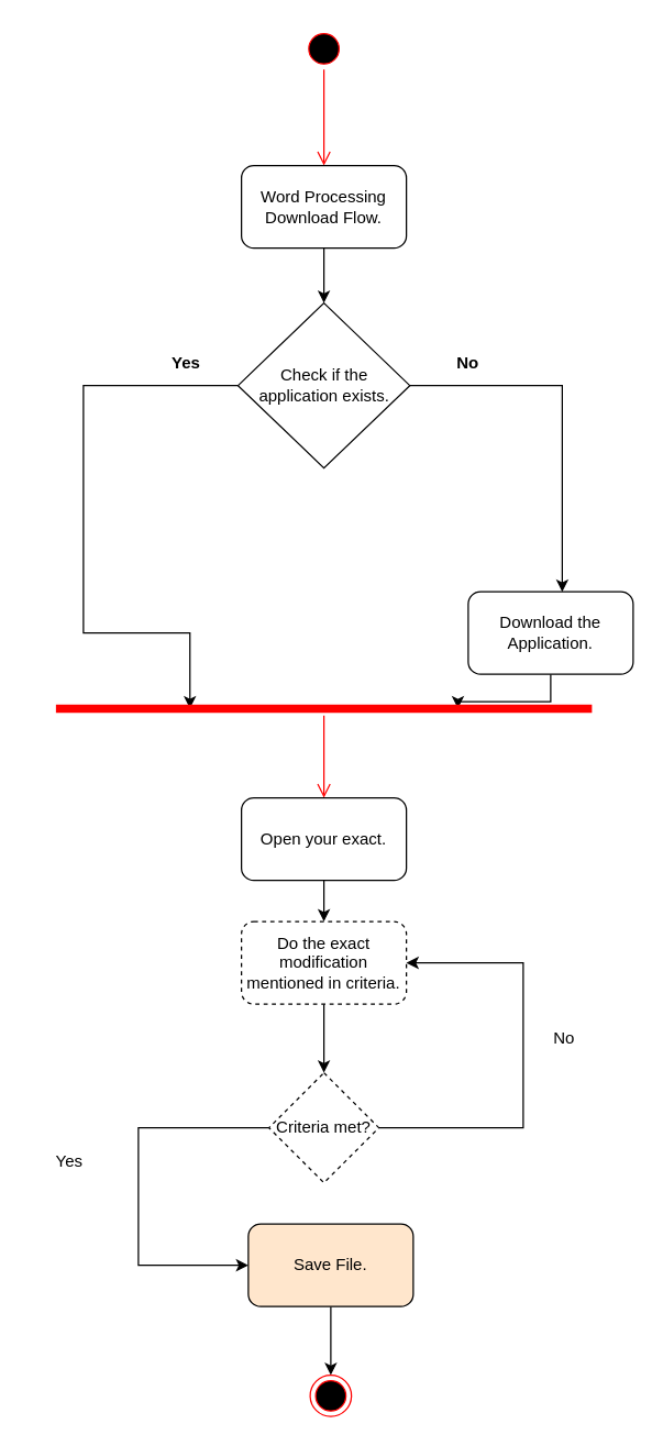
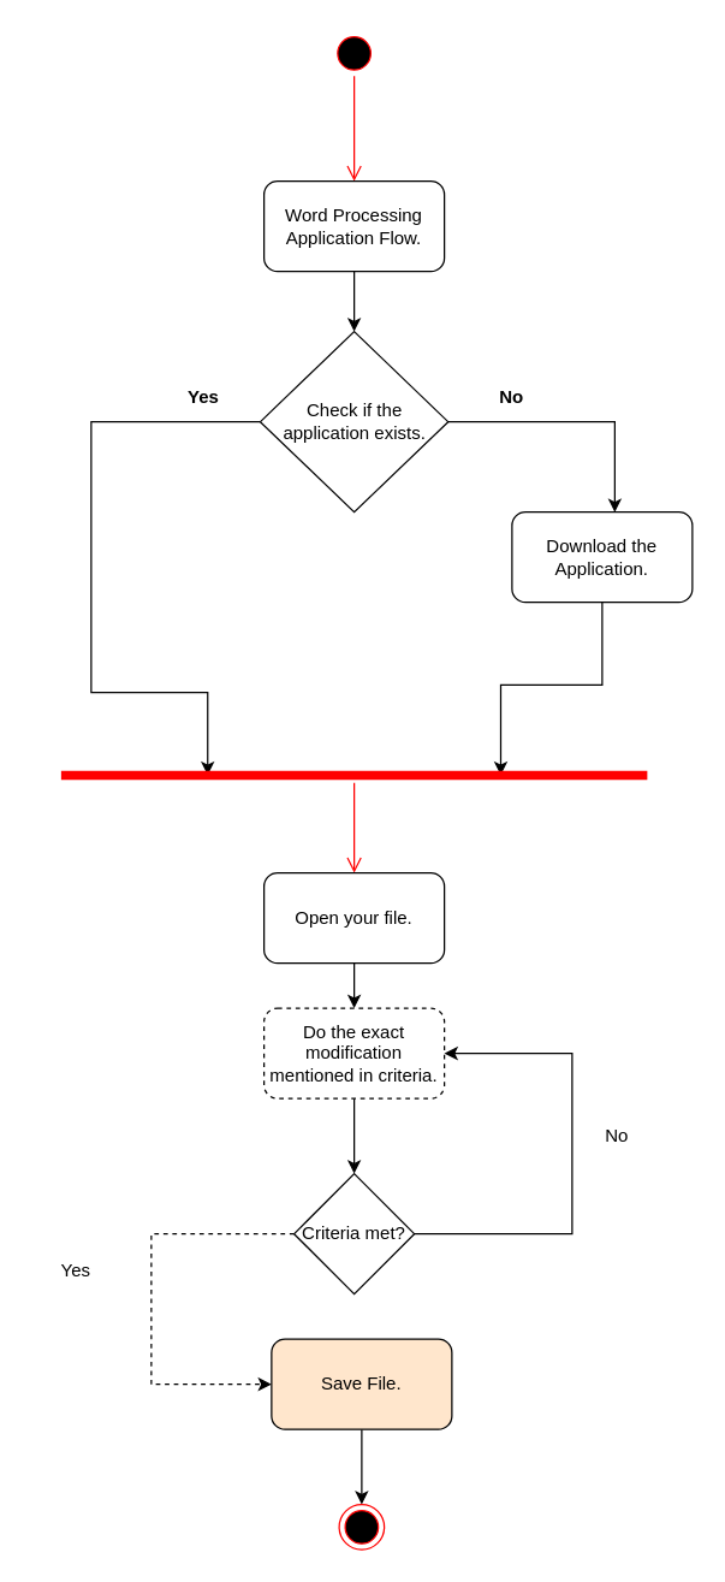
  <mxCell id="0" />
  <mxCell id="1" parent="0" />
  <mxCell id="2" value="" style="ellipse;html=1;shape=startState;fillColor=#000000;strokeColor=#ff0000;" parent="1" vertex="1"><mxGeometry x="220" y="20" width="30" height="30" as="geometry" /></mxCell>
  <mxCell id="3" value="" style="edgeStyle=orthogonalEdgeStyle;html=1;verticalAlign=bottom;endArrow=open;endSize=8;strokeColor=#ff0000;rounded=0;entryX=0.5;entryY=0;entryDx=0;entryDy=0;" parent="1" source="2" target="5" edge="1"><mxGeometry relative="1" as="geometry"><mxPoint x="235" y="110" as="targetPoint" /></mxGeometry></mxCell>
  <mxCell id="4" value="" style="edgeStyle=orthogonalEdgeStyle;rounded=0;orthogonalLoop=1;jettySize=auto;html=1;" parent="1" source="5" target="8" edge="1"><mxGeometry relative="1" as="geometry" /></mxCell>
- <mxCell id="5" value="Word Processing Download Flow." style="rounded=1;whiteSpace=wrap;html=1;" parent="1" vertex="1"><mxGeometry x="175" y="120" width="120" height="60" as="geometry" /></mxCell>
+ <mxCell id="5" value="Word Processing Application Flow." style="rounded=1;whiteSpace=wrap;html=1;" parent="1" vertex="1"><mxGeometry x="175" y="120" width="120" height="60" as="geometry" /></mxCell>
  <mxCell id="6" style="edgeStyle=orthogonalEdgeStyle;rounded=0;orthogonalLoop=1;jettySize=auto;html=1;exitX=1;exitY=0.5;exitDx=0;exitDy=0;entryX=0.57;entryY=0.003;entryDx=0;entryDy=0;entryPerimeter=0;" parent="1" source="8" target="10" edge="1"><mxGeometry relative="1" as="geometry" /></mxCell>
  <mxCell id="7" style="edgeStyle=orthogonalEdgeStyle;rounded=0;orthogonalLoop=1;jettySize=auto;html=1;exitX=0;exitY=0.5;exitDx=0;exitDy=0;entryX=0.25;entryY=0.5;entryDx=0;entryDy=0;entryPerimeter=0;" parent="1" source="8" target="11" edge="1"><mxGeometry relative="1" as="geometry"><Array as="points"><mxPoint x="60" y="280" /><mxPoint x="60" y="460" /><mxPoint x="138" y="460" /></Array></mxGeometry></mxCell>
  <mxCell id="8" value="Check if the application exists." style="rhombus;whiteSpace=wrap;html=1;" parent="1" vertex="1"><mxGeometry x="172.5" y="220" width="125" height="120" as="geometry" /></mxCell>
  <mxCell id="9" style="edgeStyle=orthogonalEdgeStyle;rounded=0;orthogonalLoop=1;jettySize=auto;html=1;exitX=0.5;exitY=1;exitDx=0;exitDy=0;entryX=0.75;entryY=0.5;entryDx=0;entryDy=0;entryPerimeter=0;" parent="1" source="10" target="11" edge="1"><mxGeometry relative="1" as="geometry" /></mxCell>
- <mxCell id="10" value="Download the Application." style="rounded=1;whiteSpace=wrap;html=1;" parent="1" vertex="1"><mxGeometry x="340" y="430" width="120" height="60" as="geometry" /></mxCell>
+ <mxCell id="10" value="Download the Application." style="rounded=1;whiteSpace=wrap;html=1;" parent="1" vertex="1"><mxGeometry x="340" y="340" width="120" height="60" as="geometry" /></mxCell>
  <mxCell id="11" value="" style="shape=line;html=1;strokeWidth=6;strokeColor=#ff0000;" parent="1" vertex="1"><mxGeometry x="40" y="510" width="390" height="10" as="geometry" /></mxCell>
  <mxCell id="12" value="" style="edgeStyle=orthogonalEdgeStyle;html=1;verticalAlign=bottom;endArrow=open;endSize=8;strokeColor=#ff0000;rounded=0;entryX=0.5;entryY=0;entryDx=0;entryDy=0;" parent="1" source="11" target="16" edge="1"><mxGeometry relative="1" as="geometry"><mxPoint x="235" y="610" as="targetPoint" /></mxGeometry></mxCell>
  <mxCell id="13" value="Yes" style="text;align=center;fontStyle=1;verticalAlign=middle;spacingLeft=3;spacingRight=3;strokeColor=none;rotatable=0;points=[[0,0.5],[1,0.5]];portConstraint=eastwest;" parent="1" vertex="1"><mxGeometry x="95" y="250" width="80" height="26" as="geometry" /></mxCell>
  <mxCell id="14" value="No" style="text;align=center;fontStyle=1;verticalAlign=middle;spacingLeft=3;spacingRight=3;strokeColor=none;rotatable=0;points=[[0,0.5],[1,0.5]];portConstraint=eastwest;" parent="1" vertex="1"><mxGeometry x="300" y="250" width="80" height="26" as="geometry" /></mxCell>
  <mxCell id="15" value="" style="edgeStyle=orthogonalEdgeStyle;rounded=0;orthogonalLoop=1;jettySize=auto;html=1;" parent="1" source="16" target="18" edge="1"><mxGeometry relative="1" as="geometry" /></mxCell>
- <mxCell id="16" value="Open your exact." style="rounded=1;whiteSpace=wrap;html=1;" parent="1" vertex="1"><mxGeometry x="175" y="580" width="120" height="60" as="geometry" /></mxCell>
+ <mxCell id="16" value="Open your file." style="rounded=1;whiteSpace=wrap;html=1;" parent="1" vertex="1"><mxGeometry x="175" y="580" width="120" height="60" as="geometry" /></mxCell>
  <mxCell id="17" value="" style="edgeStyle=orthogonalEdgeStyle;rounded=0;orthogonalLoop=1;jettySize=auto;html=1;" parent="1" source="18" target="21" edge="1"><mxGeometry relative="1" as="geometry" /></mxCell>
  <mxCell id="18" value="Do the exact modification mentioned in criteria." style="rounded=1;whiteSpace=wrap;html=1;dashed=1;" parent="1" vertex="1"><mxGeometry x="175" y="670" width="120" height="60" as="geometry" /></mxCell>
  <mxCell id="19" style="edgeStyle=orthogonalEdgeStyle;rounded=0;orthogonalLoop=1;jettySize=auto;html=1;exitX=1;exitY=0.5;exitDx=0;exitDy=0;entryX=1;entryY=0.5;entryDx=0;entryDy=0;" parent="1" source="21" target="18" edge="1"><mxGeometry relative="1" as="geometry"><Array as="points"><mxPoint x="380" y="820" /><mxPoint x="380" y="700" /></Array></mxGeometry></mxCell>
- <mxCell id="20" style="edgeStyle=orthogonalEdgeStyle;rounded=0;orthogonalLoop=1;jettySize=auto;html=1;exitX=0;exitY=0.5;exitDx=0;exitDy=0;entryX=0;entryY=0.5;entryDx=0;entryDy=0;" parent="1" source="21" target="24" edge="1"><mxGeometry relative="1" as="geometry"><Array as="points"><mxPoint x="100" y="820" /><mxPoint x="100" y="920" /></Array></mxGeometry></mxCell>
- <mxCell id="21" value="Criteria met?" style="rhombus;whiteSpace=wrap;html=1;dashed=1;" parent="1" vertex="1"><mxGeometry x="195" y="780" width="80" height="80" as="geometry" /></mxCell>
+ <mxCell id="20" style="edgeStyle=orthogonalEdgeStyle;rounded=0;orthogonalLoop=1;jettySize=auto;html=1;exitX=0;exitY=0.5;exitDx=0;exitDy=0;entryX=0;entryY=0.5;entryDx=0;entryDy=0;dashed=1;" parent="1" source="21" target="24" edge="1"><mxGeometry relative="1" as="geometry"><Array as="points"><mxPoint x="100" y="820" /><mxPoint x="100" y="920" /></Array></mxGeometry></mxCell>
+ <mxCell id="21" value="Criteria met?" style="rhombus;whiteSpace=wrap;html=1;" parent="1" vertex="1"><mxGeometry x="195" y="780" width="80" height="80" as="geometry" /></mxCell>
  <mxCell id="22" value="No" style="text;html=1;strokeColor=none;fillColor=none;align=center;verticalAlign=middle;whiteSpace=wrap;rounded=0;" parent="1" vertex="1"><mxGeometry x="380" y="740" width="60" height="30" as="geometry" /></mxCell>
  <mxCell id="23" value="" style="edgeStyle=orthogonalEdgeStyle;rounded=0;orthogonalLoop=1;jettySize=auto;html=1;" parent="1" source="24" target="26" edge="1"><mxGeometry relative="1" as="geometry" /></mxCell>
  <mxCell id="24" value="Save File." style="rounded=1;whiteSpace=wrap;html=1;fillColor=#ffe6cc;" parent="1" vertex="1"><mxGeometry x="180" y="890" width="120" height="60" as="geometry" /></mxCell>
  <mxCell id="25" value="Yes" style="text;html=1;strokeColor=none;fillColor=none;align=center;verticalAlign=middle;whiteSpace=wrap;rounded=0;" parent="1" vertex="1"><mxGeometry x="20" y="830" width="60" height="30" as="geometry" /></mxCell>
  <mxCell id="26" value="" style="ellipse;html=1;shape=endState;fillColor=#000000;strokeColor=#ff0000;" parent="1" vertex="1"><mxGeometry x="225" y="1000" width="30" height="30" as="geometry" /></mxCell>
